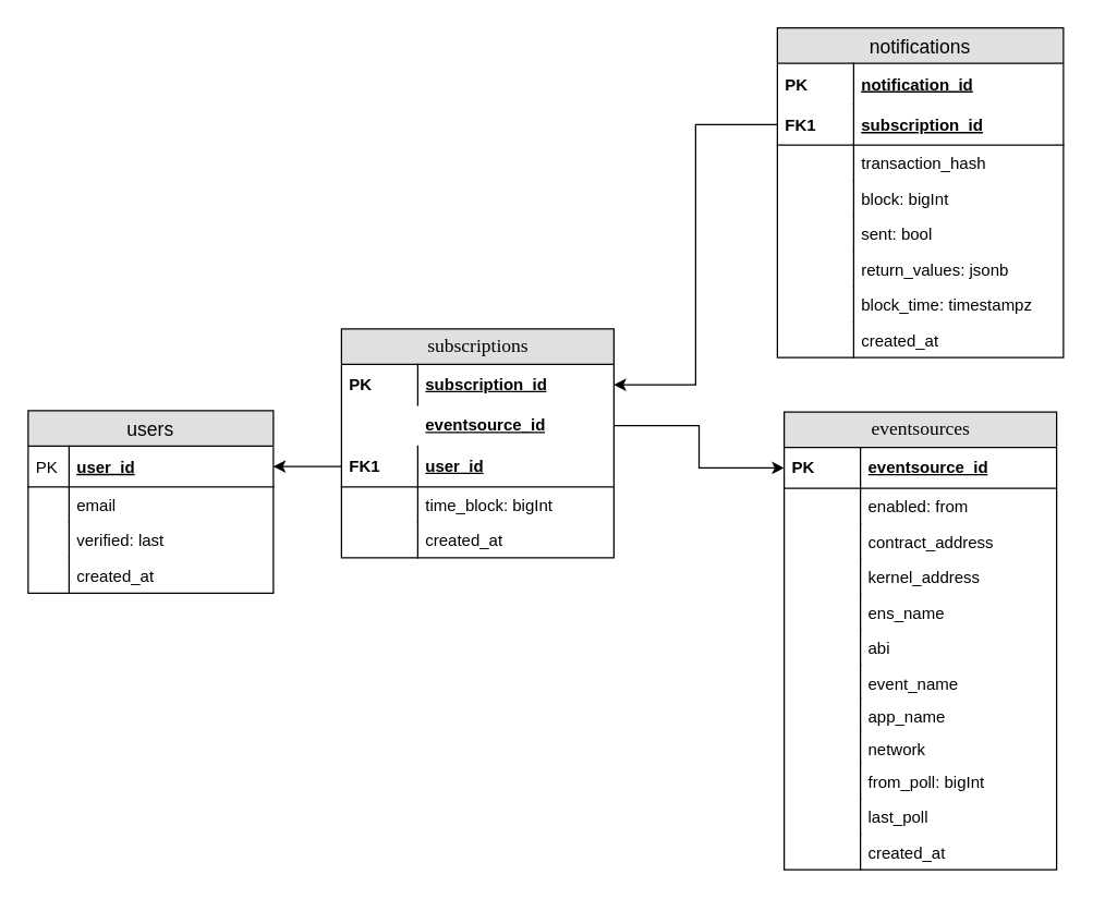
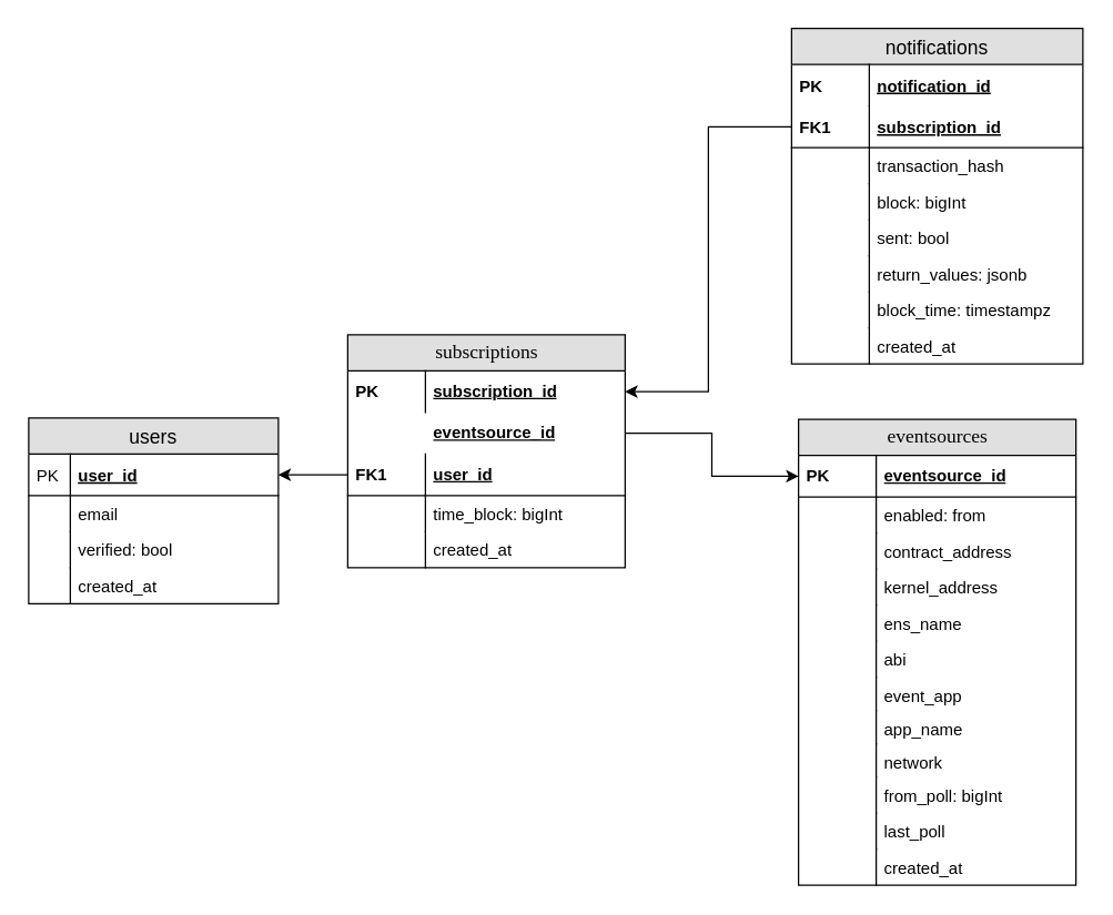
  <mxCell id="0" />
  <mxCell id="1" parent="0" />
  <mxCell id="2" value="subscriptions" style="swimlane;html=1;fontStyle=0;childLayout=stackLayout;horizontal=1;startSize=26;fillColor=#e0e0e0;horizontalStack=0;resizeParent=1;resizeLast=0;collapsible=1;marginBottom=0;swimlaneFillColor=#ffffff;align=center;rounded=0;shadow=0;comic=0;labelBackgroundColor=none;strokeColor=#000000;strokeWidth=1;fontFamily=Verdana;fontSize=14;fontColor=#000000;" parent="1" vertex="1"><mxGeometry x="250" y="241" width="200" height="168" as="geometry" /></mxCell>
  <mxCell id="3" value="subscription_id" style="shape=partialRectangle;top=0;left=0;right=0;bottom=0;html=1;align=left;verticalAlign=middle;fillColor=none;spacingLeft=60;spacingRight=4;whiteSpace=wrap;overflow=hidden;rotatable=0;points=[[0,0.5],[1,0.5]];portConstraint=eastwest;dropTarget=0;fontStyle=5;" parent="2" vertex="1"><mxGeometry y="26" width="200" height="30" as="geometry" /></mxCell>
  <mxCell id="4" value="PK" style="shape=partialRectangle;fontStyle=1;top=0;left=0;bottom=0;html=1;fillColor=none;align=left;verticalAlign=middle;spacingLeft=4;spacingRight=4;whiteSpace=wrap;overflow=hidden;rotatable=0;points=[];portConstraint=eastwest;part=1;" parent="3" vertex="1" connectable="0"><mxGeometry width="56" height="30" as="geometry" /></mxCell>
  <mxCell id="5" value="eventsource_id" style="shape=partialRectangle;top=0;left=0;right=0;bottom=0;html=1;align=left;verticalAlign=middle;fillColor=none;spacingLeft=60;spacingRight=4;whiteSpace=wrap;overflow=hidden;rotatable=0;points=[[0,0.5],[1,0.5]];portConstraint=eastwest;dropTarget=0;fontStyle=5;" parent="2" vertex="1"><mxGeometry y="56" width="200" height="30" as="geometry" /></mxCell>
  <mxCell id="6" value="user_id" style="shape=partialRectangle;top=0;left=0;right=0;bottom=1;html=1;align=left;verticalAlign=middle;fillColor=none;spacingLeft=60;spacingRight=4;whiteSpace=wrap;overflow=hidden;rotatable=0;points=[[0,0.5],[1,0.5]];portConstraint=eastwest;dropTarget=0;fontStyle=5;" parent="2" vertex="1"><mxGeometry y="86" width="200" height="30" as="geometry" /></mxCell>
  <mxCell id="7" value="FK1" style="shape=partialRectangle;fontStyle=1;top=0;left=0;bottom=0;html=1;fillColor=none;align=left;verticalAlign=middle;spacingLeft=4;spacingRight=4;whiteSpace=wrap;overflow=hidden;rotatable=0;points=[];portConstraint=eastwest;part=1;" parent="6" vertex="1" connectable="0"><mxGeometry width="56" height="30" as="geometry" /></mxCell>
  <mxCell id="8" value="time_block: bigInt" style="shape=partialRectangle;top=0;left=0;right=0;bottom=0;align=left;verticalAlign=top;fillColor=none;spacingLeft=60;spacingRight=4;overflow=hidden;rotatable=0;points=[[0,0.5],[1,0.5]];portConstraint=eastwest;dropTarget=0;fontSize=12;" parent="2" vertex="1"><mxGeometry y="116" width="200" height="26" as="geometry" /></mxCell>
  <mxCell id="9" value="" style="shape=partialRectangle;fontStyle=1;top=0;left=0;bottom=0;fillColor=none;align=left;verticalAlign=top;spacingLeft=4;spacingRight=4;overflow=hidden;rotatable=0;points=[];portConstraint=eastwest;part=1;fontSize=12;" parent="8" vertex="1" connectable="0"><mxGeometry width="56" height="26" as="geometry" /></mxCell>
  <mxCell id="10" value="created_at" style="shape=partialRectangle;top=0;left=0;right=0;bottom=0;align=left;verticalAlign=top;fillColor=none;spacingLeft=60;spacingRight=4;overflow=hidden;rotatable=0;points=[[0,0.5],[1,0.5]];portConstraint=eastwest;dropTarget=0;fontSize=12;" parent="2" vertex="1"><mxGeometry y="142" width="200" height="26" as="geometry" /></mxCell>
  <mxCell id="11" value="" style="shape=partialRectangle;fontStyle=1;top=0;left=0;bottom=0;fillColor=none;align=left;verticalAlign=top;spacingLeft=4;spacingRight=4;overflow=hidden;rotatable=0;points=[];portConstraint=eastwest;part=1;fontSize=12;" parent="10" vertex="1" connectable="0"><mxGeometry width="56" height="26" as="geometry" /></mxCell>
  <mxCell id="12" value="notifications" style="swimlane;fontStyle=0;childLayout=stackLayout;horizontal=1;startSize=26;fillColor=#e0e0e0;horizontalStack=0;resizeParent=1;resizeParentMax=0;resizeLast=0;collapsible=1;marginBottom=0;swimlaneFillColor=#ffffff;align=center;fontSize=14;" parent="1" vertex="1"><mxGeometry x="570" y="20" width="210" height="242" as="geometry" /></mxCell>
  <mxCell id="13" value="notification_id" style="shape=partialRectangle;top=0;left=0;right=0;bottom=0;align=left;verticalAlign=middle;fillColor=none;spacingLeft=60;spacingRight=4;overflow=hidden;rotatable=0;points=[[0,0.5],[1,0.5]];portConstraint=eastwest;dropTarget=0;fontStyle=5;fontSize=12;" parent="12" vertex="1"><mxGeometry y="26" width="210" height="30" as="geometry" /></mxCell>
  <mxCell id="14" value="PK" style="shape=partialRectangle;fontStyle=1;top=0;left=0;bottom=0;fillColor=none;align=left;verticalAlign=middle;spacingLeft=4;spacingRight=4;overflow=hidden;rotatable=0;points=[];portConstraint=eastwest;part=1;fontSize=12;" parent="13" vertex="1" connectable="0"><mxGeometry width="56" height="30" as="geometry" /></mxCell>
  <mxCell id="15" value="subscription_id" style="shape=partialRectangle;top=0;left=0;right=0;bottom=1;align=left;verticalAlign=middle;fillColor=none;spacingLeft=60;spacingRight=4;overflow=hidden;rotatable=0;points=[[0,0.5],[1,0.5]];portConstraint=eastwest;dropTarget=0;fontStyle=5;fontSize=12;" parent="12" vertex="1"><mxGeometry y="56" width="210" height="30" as="geometry" /></mxCell>
  <mxCell id="16" value="FK1" style="shape=partialRectangle;fontStyle=1;top=0;left=0;bottom=0;fillColor=none;align=left;verticalAlign=middle;spacingLeft=4;spacingRight=4;overflow=hidden;rotatable=0;points=[];portConstraint=eastwest;part=1;fontSize=12;" parent="15" vertex="1" connectable="0"><mxGeometry width="56" height="30" as="geometry" /></mxCell>
  <mxCell id="17" value="transaction_hash" style="shape=partialRectangle;top=0;left=0;right=0;bottom=0;align=left;verticalAlign=top;fillColor=none;spacingLeft=60;spacingRight=4;overflow=hidden;rotatable=0;points=[[0,0.5],[1,0.5]];portConstraint=eastwest;dropTarget=0;fontSize=12;" parent="12" vertex="1"><mxGeometry y="86" width="210" height="26" as="geometry" /></mxCell>
  <mxCell id="18" value="" style="shape=partialRectangle;fontStyle=1;top=0;left=0;bottom=0;fillColor=none;align=left;verticalAlign=top;spacingLeft=4;spacingRight=4;overflow=hidden;rotatable=0;points=[];portConstraint=eastwest;part=1;fontSize=12;" parent="17" vertex="1" connectable="0"><mxGeometry width="56" height="26" as="geometry" /></mxCell>
  <mxCell id="19" value="block: bigInt" style="shape=partialRectangle;top=0;left=0;right=0;bottom=0;align=left;verticalAlign=top;fillColor=none;spacingLeft=60;spacingRight=4;overflow=hidden;rotatable=0;points=[[0,0.5],[1,0.5]];portConstraint=eastwest;dropTarget=0;fontSize=12;" parent="12" vertex="1"><mxGeometry y="112" width="210" height="26" as="geometry" /></mxCell>
  <mxCell id="20" value="" style="shape=partialRectangle;top=0;left=0;bottom=0;fillColor=none;align=left;verticalAlign=top;spacingLeft=4;spacingRight=4;overflow=hidden;rotatable=0;points=[];portConstraint=eastwest;part=1;fontSize=12;" parent="19" vertex="1" connectable="0"><mxGeometry width="56" height="26" as="geometry" /></mxCell>
  <mxCell id="21" value="sent: bool" style="shape=partialRectangle;top=0;left=0;right=0;bottom=0;align=left;verticalAlign=top;fillColor=none;spacingLeft=60;spacingRight=4;overflow=hidden;rotatable=0;points=[[0,0.5],[1,0.5]];portConstraint=eastwest;dropTarget=0;fontSize=12;" parent="12" vertex="1"><mxGeometry y="138" width="210" height="26" as="geometry" /></mxCell>
  <mxCell id="22" value="" style="shape=partialRectangle;fontStyle=1;top=0;left=0;bottom=0;fillColor=none;align=left;verticalAlign=top;spacingLeft=4;spacingRight=4;overflow=hidden;rotatable=0;points=[];portConstraint=eastwest;part=1;fontSize=12;" parent="21" vertex="1" connectable="0"><mxGeometry width="56" height="26" as="geometry" /></mxCell>
  <mxCell id="23" value="return_values: jsonb" style="shape=partialRectangle;top=0;left=0;right=0;bottom=0;align=left;verticalAlign=top;fillColor=none;spacingLeft=60;spacingRight=4;overflow=hidden;rotatable=0;points=[[0,0.5],[1,0.5]];portConstraint=eastwest;dropTarget=0;fontSize=12;" parent="12" vertex="1"><mxGeometry y="164" width="210" height="26" as="geometry" /></mxCell>
  <mxCell id="24" value="" style="shape=partialRectangle;fontStyle=1;top=0;left=0;bottom=0;fillColor=none;align=left;verticalAlign=top;spacingLeft=4;spacingRight=4;overflow=hidden;rotatable=0;points=[];portConstraint=eastwest;part=1;fontSize=12;" parent="23" vertex="1" connectable="0"><mxGeometry width="56" height="26" as="geometry" /></mxCell>
  <mxCell id="25" value="block_time: timestampz&#10;" style="shape=partialRectangle;top=0;left=0;right=0;bottom=0;align=left;verticalAlign=top;fillColor=none;spacingLeft=60;spacingRight=4;overflow=hidden;rotatable=0;points=[[0,0.5],[1,0.5]];portConstraint=eastwest;dropTarget=0;fontSize=12;" parent="12" vertex="1"><mxGeometry y="190" width="210" height="26" as="geometry" /></mxCell>
  <mxCell id="26" value="" style="shape=partialRectangle;fontStyle=1;top=0;left=0;bottom=0;fillColor=none;align=left;verticalAlign=top;spacingLeft=4;spacingRight=4;overflow=hidden;rotatable=0;points=[];portConstraint=eastwest;part=1;fontSize=12;" parent="25" vertex="1" connectable="0"><mxGeometry width="56" height="26" as="geometry" /></mxCell>
  <mxCell id="27" value="created_at" style="shape=partialRectangle;top=0;left=0;right=0;bottom=0;align=left;verticalAlign=top;fillColor=none;spacingLeft=60;spacingRight=4;overflow=hidden;rotatable=0;points=[[0,0.5],[1,0.5]];portConstraint=eastwest;dropTarget=0;fontSize=12;" parent="12" vertex="1"><mxGeometry y="216" width="210" height="26" as="geometry" /></mxCell>
  <mxCell id="28" value="" style="shape=partialRectangle;fontStyle=1;top=0;left=0;bottom=0;fillColor=none;align=left;verticalAlign=top;spacingLeft=4;spacingRight=4;overflow=hidden;rotatable=0;points=[];portConstraint=eastwest;part=1;fontSize=12;" parent="27" vertex="1" connectable="0"><mxGeometry width="56" height="26" as="geometry" /></mxCell>
  <mxCell id="29" style="edgeStyle=orthogonalEdgeStyle;rounded=0;orthogonalLoop=1;jettySize=auto;html=1;exitX=0;exitY=0.5;exitDx=0;exitDy=0;entryX=1;entryY=0.5;entryDx=0;entryDy=0;" parent="1" source="6" target="31" edge="1"><mxGeometry relative="1" as="geometry"><mxPoint x="210" y="79" as="targetPoint" /></mxGeometry></mxCell>
  <mxCell id="30" value="users" style="swimlane;fontStyle=0;childLayout=stackLayout;horizontal=1;startSize=26;fillColor=#e0e0e0;horizontalStack=0;resizeParent=1;resizeParentMax=0;resizeLast=0;collapsible=1;marginBottom=0;swimlaneFillColor=#ffffff;align=center;fontSize=14;" parent="1" vertex="1"><mxGeometry x="20" y="301" width="180" height="134" as="geometry" /></mxCell>
  <mxCell id="31" value="user_id" style="shape=partialRectangle;top=0;left=0;right=0;bottom=1;align=left;verticalAlign=middle;fillColor=none;spacingLeft=34;spacingRight=4;overflow=hidden;rotatable=0;points=[[0,0.5],[1,0.5]];portConstraint=eastwest;dropTarget=0;fontStyle=5;fontSize=12;" parent="30" vertex="1"><mxGeometry y="26" width="180" height="30" as="geometry" /></mxCell>
  <mxCell id="32" value="PK" style="shape=partialRectangle;top=0;left=0;bottom=0;fillColor=none;align=left;verticalAlign=middle;spacingLeft=4;spacingRight=4;overflow=hidden;rotatable=0;points=[];portConstraint=eastwest;part=1;fontSize=12;" parent="31" vertex="1" connectable="0"><mxGeometry width="30" height="30" as="geometry" /></mxCell>
  <mxCell id="33" value="email" style="shape=partialRectangle;top=0;left=0;right=0;bottom=0;align=left;verticalAlign=top;fillColor=none;spacingLeft=34;spacingRight=4;overflow=hidden;rotatable=0;points=[[0,0.5],[1,0.5]];portConstraint=eastwest;dropTarget=0;fontSize=12;" parent="30" vertex="1"><mxGeometry y="56" width="180" height="26" as="geometry" /></mxCell>
  <mxCell id="34" value="" style="shape=partialRectangle;top=0;left=0;bottom=0;fillColor=none;align=left;verticalAlign=top;spacingLeft=4;spacingRight=4;overflow=hidden;rotatable=0;points=[];portConstraint=eastwest;part=1;fontSize=12;" parent="33" vertex="1" connectable="0"><mxGeometry width="30" height="26" as="geometry" /></mxCell>
- <mxCell id="35" value="verified: last" style="shape=partialRectangle;top=0;left=0;right=0;bottom=0;align=left;verticalAlign=top;fillColor=none;spacingLeft=34;spacingRight=4;overflow=hidden;rotatable=0;points=[[0,0.5],[1,0.5]];portConstraint=eastwest;dropTarget=0;fontSize=12;" parent="30" vertex="1"><mxGeometry y="82" width="180" height="26" as="geometry" /></mxCell>
+ <mxCell id="35" value="verified: bool" style="shape=partialRectangle;top=0;left=0;right=0;bottom=0;align=left;verticalAlign=top;fillColor=none;spacingLeft=34;spacingRight=4;overflow=hidden;rotatable=0;points=[[0,0.5],[1,0.5]];portConstraint=eastwest;dropTarget=0;fontSize=12;" parent="30" vertex="1"><mxGeometry y="82" width="180" height="26" as="geometry" /></mxCell>
  <mxCell id="36" value="" style="shape=partialRectangle;top=0;left=0;bottom=0;fillColor=none;align=left;verticalAlign=top;spacingLeft=4;spacingRight=4;overflow=hidden;rotatable=0;points=[];portConstraint=eastwest;part=1;fontSize=12;" parent="35" vertex="1" connectable="0"><mxGeometry width="30" height="26" as="geometry" /></mxCell>
  <mxCell id="37" value="created_at" style="shape=partialRectangle;top=0;left=0;right=0;bottom=0;align=left;verticalAlign=top;fillColor=none;spacingLeft=34;spacingRight=4;overflow=hidden;rotatable=0;points=[[0,0.5],[1,0.5]];portConstraint=eastwest;dropTarget=0;fontSize=12;" parent="30" vertex="1"><mxGeometry y="108" width="180" height="26" as="geometry" /></mxCell>
  <mxCell id="38" value="" style="shape=partialRectangle;top=0;left=0;bottom=0;fillColor=none;align=left;verticalAlign=top;spacingLeft=4;spacingRight=4;overflow=hidden;rotatable=0;points=[];portConstraint=eastwest;part=1;fontSize=12;" parent="37" vertex="1" connectable="0"><mxGeometry width="30" height="26" as="geometry" /></mxCell>
  <mxCell id="39" value="eventsources&lt;br&gt;" style="swimlane;html=1;fontStyle=0;childLayout=stackLayout;horizontal=1;startSize=26;fillColor=#e0e0e0;horizontalStack=0;resizeParent=1;resizeLast=0;collapsible=1;marginBottom=0;swimlaneFillColor=#ffffff;align=center;rounded=0;shadow=0;comic=0;labelBackgroundColor=none;strokeColor=#000000;strokeWidth=1;fontFamily=Verdana;fontSize=14;fontColor=#000000;" parent="1" vertex="1"><mxGeometry x="575" y="302" width="200" height="336" as="geometry" /></mxCell>
  <mxCell id="40" value="eventsource_id" style="shape=partialRectangle;top=0;left=0;right=0;bottom=1;html=1;align=left;verticalAlign=middle;fillColor=none;spacingLeft=60;spacingRight=4;whiteSpace=wrap;overflow=hidden;rotatable=0;points=[[0,0.5],[1,0.5]];portConstraint=eastwest;dropTarget=0;fontStyle=5;" parent="39" vertex="1"><mxGeometry y="26" width="200" height="30" as="geometry" /></mxCell>
  <mxCell id="41" value="PK" style="shape=partialRectangle;fontStyle=1;top=0;left=0;bottom=0;html=1;fillColor=none;align=left;verticalAlign=middle;spacingLeft=4;spacingRight=4;whiteSpace=wrap;overflow=hidden;rotatable=0;points=[];portConstraint=eastwest;part=1;" parent="40" vertex="1" connectable="0"><mxGeometry width="56" height="30" as="geometry" /></mxCell>
  <mxCell id="42" value="enabled: from" style="shape=partialRectangle;top=0;left=0;right=0;bottom=0;align=left;verticalAlign=top;fillColor=none;spacingLeft=60;spacingRight=4;overflow=hidden;rotatable=0;points=[[0,0.5],[1,0.5]];portConstraint=eastwest;dropTarget=0;fontSize=12;" parent="39" vertex="1"><mxGeometry y="56" width="200" height="26" as="geometry" /></mxCell>
  <mxCell id="43" value="" style="shape=partialRectangle;fontStyle=1;top=0;left=0;bottom=0;fillColor=none;align=left;verticalAlign=top;spacingLeft=4;spacingRight=4;overflow=hidden;rotatable=0;points=[];portConstraint=eastwest;part=1;fontSize=12;" parent="42" vertex="1" connectable="0"><mxGeometry width="56" height="26" as="geometry" /></mxCell>
  <mxCell id="44" value="contract_address" style="shape=partialRectangle;top=0;left=0;right=0;bottom=0;align=left;verticalAlign=top;fillColor=none;spacingLeft=60;spacingRight=4;overflow=hidden;rotatable=0;points=[[0,0.5],[1,0.5]];portConstraint=eastwest;dropTarget=0;fontSize=12;" parent="39" vertex="1"><mxGeometry y="82" width="200" height="26" as="geometry" /></mxCell>
  <mxCell id="45" value="" style="shape=partialRectangle;fontStyle=1;top=0;left=0;bottom=0;fillColor=none;align=left;verticalAlign=top;spacingLeft=4;spacingRight=4;overflow=hidden;rotatable=0;points=[];portConstraint=eastwest;part=1;fontSize=12;" parent="44" vertex="1" connectable="0"><mxGeometry width="56" height="26" as="geometry" /></mxCell>
  <mxCell id="46" value="kernel_address" style="shape=partialRectangle;top=0;left=0;right=0;bottom=0;align=left;verticalAlign=top;fillColor=none;spacingLeft=60;spacingRight=4;overflow=hidden;rotatable=0;points=[[0,0.5],[1,0.5]];portConstraint=eastwest;dropTarget=0;fontSize=12;" parent="39" vertex="1"><mxGeometry y="108" width="200" height="26" as="geometry" /></mxCell>
  <mxCell id="47" value="" style="shape=partialRectangle;fontStyle=1;top=0;left=0;bottom=0;fillColor=none;align=left;verticalAlign=top;spacingLeft=4;spacingRight=4;overflow=hidden;rotatable=0;points=[];portConstraint=eastwest;part=1;fontSize=12;" parent="46" vertex="1" connectable="0"><mxGeometry width="56" height="26" as="geometry" /></mxCell>
  <mxCell id="48" value="ens_name" style="shape=partialRectangle;top=0;left=0;right=0;bottom=0;align=left;verticalAlign=top;fillColor=none;spacingLeft=60;spacingRight=4;overflow=hidden;rotatable=0;points=[[0,0.5],[1,0.5]];portConstraint=eastwest;dropTarget=0;fontSize=12;" vertex="1" parent="39"><mxGeometry y="134" width="200" height="26" as="geometry" /></mxCell>
  <mxCell id="49" value="" style="shape=partialRectangle;fontStyle=1;top=0;left=0;bottom=0;fillColor=none;align=left;verticalAlign=top;spacingLeft=4;spacingRight=4;overflow=hidden;rotatable=0;points=[];portConstraint=eastwest;part=1;fontSize=12;" vertex="1" connectable="0" parent="48"><mxGeometry width="56" height="26" as="geometry" /></mxCell>
  <mxCell id="50" value="abi" style="shape=partialRectangle;top=0;left=0;right=0;bottom=0;align=left;verticalAlign=top;fillColor=none;spacingLeft=60;spacingRight=4;overflow=hidden;rotatable=0;points=[[0,0.5],[1,0.5]];portConstraint=eastwest;dropTarget=0;fontSize=12;" parent="39" vertex="1"><mxGeometry y="160" width="200" height="26" as="geometry" /></mxCell>
  <mxCell id="51" value="" style="shape=partialRectangle;fontStyle=1;top=0;left=0;bottom=0;fillColor=none;align=left;verticalAlign=top;spacingLeft=4;spacingRight=4;overflow=hidden;rotatable=0;points=[];portConstraint=eastwest;part=1;fontSize=12;" parent="50" vertex="1" connectable="0"><mxGeometry width="56" height="26" as="geometry" /></mxCell>
- <mxCell id="52" value="event_name" style="shape=partialRectangle;top=0;left=0;right=0;bottom=0;align=left;verticalAlign=top;fillColor=none;spacingLeft=60;spacingRight=4;overflow=hidden;rotatable=0;points=[[0,0.5],[1,0.5]];portConstraint=eastwest;dropTarget=0;fontSize=12;" parent="39" vertex="1"><mxGeometry y="186" width="200" height="24" as="geometry" /></mxCell>
+ <mxCell id="52" value="event_app" style="shape=partialRectangle;top=0;left=0;right=0;bottom=0;align=left;verticalAlign=top;fillColor=none;spacingLeft=60;spacingRight=4;overflow=hidden;rotatable=0;points=[[0,0.5],[1,0.5]];portConstraint=eastwest;dropTarget=0;fontSize=12;" parent="39" vertex="1"><mxGeometry y="186" width="200" height="24" as="geometry" /></mxCell>
  <mxCell id="53" value="" style="shape=partialRectangle;fontStyle=1;top=0;left=0;bottom=0;fillColor=none;align=left;verticalAlign=top;spacingLeft=4;spacingRight=4;overflow=hidden;rotatable=0;points=[];portConstraint=eastwest;part=1;fontSize=12;" parent="52" vertex="1" connectable="0"><mxGeometry width="56" height="24" as="geometry" /></mxCell>
  <mxCell id="54" value="app_name" style="shape=partialRectangle;top=0;left=0;right=0;bottom=0;align=left;verticalAlign=top;fillColor=none;spacingLeft=60;spacingRight=4;overflow=hidden;rotatable=0;points=[[0,0.5],[1,0.5]];portConstraint=eastwest;dropTarget=0;fontSize=12;" parent="39" vertex="1"><mxGeometry y="210" width="200" height="24" as="geometry" /></mxCell>
  <mxCell id="55" value="" style="shape=partialRectangle;fontStyle=1;top=0;left=0;bottom=0;fillColor=none;align=left;verticalAlign=top;spacingLeft=4;spacingRight=4;overflow=hidden;rotatable=0;points=[];portConstraint=eastwest;part=1;fontSize=12;" parent="54" vertex="1" connectable="0"><mxGeometry width="56" height="24" as="geometry" /></mxCell>
  <mxCell id="56" value="network" style="shape=partialRectangle;top=0;left=0;right=0;bottom=0;align=left;verticalAlign=top;fillColor=none;spacingLeft=60;spacingRight=4;overflow=hidden;rotatable=0;points=[[0,0.5],[1,0.5]];portConstraint=eastwest;dropTarget=0;fontSize=12;" parent="39" vertex="1"><mxGeometry y="234" width="200" height="24" as="geometry" /></mxCell>
  <mxCell id="57" value="" style="shape=partialRectangle;fontStyle=1;top=0;left=0;bottom=0;fillColor=none;align=left;verticalAlign=top;spacingLeft=4;spacingRight=4;overflow=hidden;rotatable=0;points=[];portConstraint=eastwest;part=1;fontSize=12;" parent="56" vertex="1" connectable="0"><mxGeometry width="56" height="24" as="geometry" /></mxCell>
  <mxCell id="58" value="from_poll: bigInt" style="shape=partialRectangle;top=0;left=0;right=0;bottom=0;align=left;verticalAlign=top;fillColor=none;spacingLeft=60;spacingRight=4;overflow=hidden;rotatable=0;points=[[0,0.5],[1,0.5]];portConstraint=eastwest;dropTarget=0;fontSize=12;" parent="39" vertex="1"><mxGeometry y="258" width="200" height="26" as="geometry" /></mxCell>
  <mxCell id="59" value="" style="shape=partialRectangle;fontStyle=1;top=0;left=0;bottom=0;fillColor=none;align=left;verticalAlign=top;spacingLeft=4;spacingRight=4;overflow=hidden;rotatable=0;points=[];portConstraint=eastwest;part=1;fontSize=12;" parent="58" vertex="1" connectable="0"><mxGeometry width="56" height="26" as="geometry" /></mxCell>
  <mxCell id="60" value="last_poll" style="shape=partialRectangle;top=0;left=0;right=0;bottom=0;align=left;verticalAlign=top;fillColor=none;spacingLeft=60;spacingRight=4;overflow=hidden;rotatable=0;points=[[0,0.5],[1,0.5]];portConstraint=eastwest;dropTarget=0;fontSize=12;" parent="39" vertex="1"><mxGeometry y="284" width="200" height="26" as="geometry" /></mxCell>
  <mxCell id="61" value="" style="shape=partialRectangle;fontStyle=1;top=0;left=0;bottom=0;fillColor=none;align=left;verticalAlign=top;spacingLeft=4;spacingRight=4;overflow=hidden;rotatable=0;points=[];portConstraint=eastwest;part=1;fontSize=12;" parent="60" vertex="1" connectable="0"><mxGeometry width="56" height="26" as="geometry" /></mxCell>
  <mxCell id="62" value="created_at" style="shape=partialRectangle;top=0;left=0;right=0;bottom=0;align=left;verticalAlign=top;fillColor=none;spacingLeft=60;spacingRight=4;overflow=hidden;rotatable=0;points=[[0,0.5],[1,0.5]];portConstraint=eastwest;dropTarget=0;fontSize=12;" parent="39" vertex="1"><mxGeometry y="310" width="200" height="26" as="geometry" /></mxCell>
  <mxCell id="63" value="" style="shape=partialRectangle;fontStyle=1;top=0;left=0;bottom=0;fillColor=none;align=left;verticalAlign=top;spacingLeft=4;spacingRight=4;overflow=hidden;rotatable=0;points=[];portConstraint=eastwest;part=1;fontSize=12;" parent="62" vertex="1" connectable="0"><mxGeometry width="56" height="26" as="geometry" /></mxCell>
  <mxCell id="64" style="edgeStyle=orthogonalEdgeStyle;rounded=0;orthogonalLoop=1;jettySize=auto;html=1;exitX=1;exitY=0.5;exitDx=0;exitDy=0;entryX=0;entryY=0.5;entryDx=0;entryDy=0;" parent="1" source="5" target="40" edge="1"><mxGeometry relative="1" as="geometry" /></mxCell>
  <mxCell id="65" style="edgeStyle=orthogonalEdgeStyle;rounded=0;orthogonalLoop=1;jettySize=auto;html=1;exitX=0;exitY=0.5;exitDx=0;exitDy=0;entryX=1;entryY=0.5;entryDx=0;entryDy=0;" parent="1" source="15" target="3" edge="1"><mxGeometry relative="1" as="geometry" /></mxCell>
